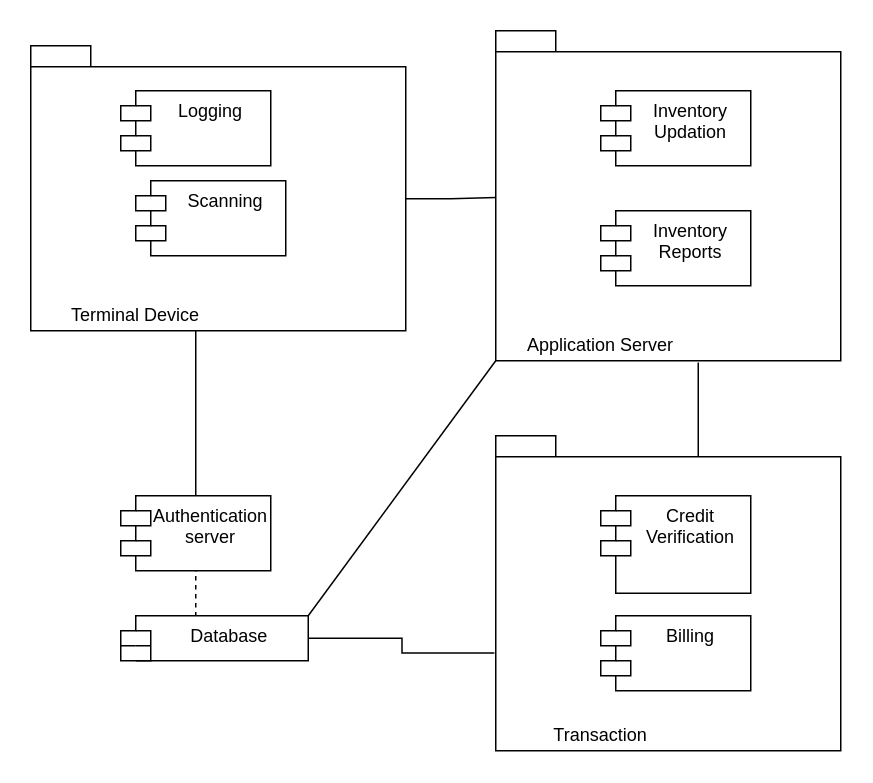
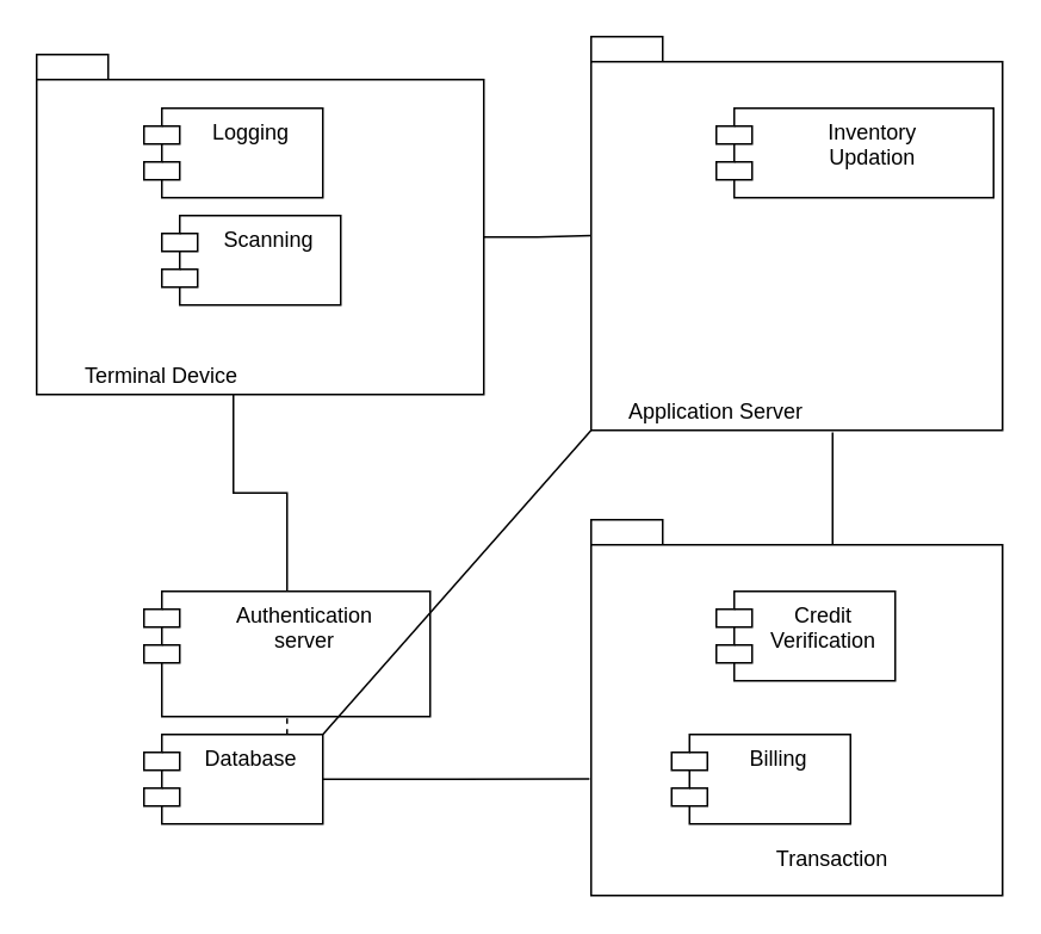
  <mxCell id="0" />
  <mxCell id="1" parent="0" />
  <mxCell id="2" style="edgeStyle=orthogonalEdgeStyle;rounded=0;orthogonalLoop=1;jettySize=auto;html=1;exitX=0;exitY=0;exitDx=250;exitDy=102;exitPerimeter=0;entryX=0;entryY=0.505;entryDx=0;entryDy=0;entryPerimeter=0;endArrow=none;endFill=0;" parent="1" source="3" target="4" edge="1"><mxGeometry relative="1" as="geometry" /></mxCell>
  <mxCell id="3" value="" style="shape=folder;fontStyle=1;spacingTop=10;tabWidth=40;tabHeight=14;tabPosition=left;html=1;" parent="1" vertex="1"><mxGeometry x="20" y="30" width="250" height="190" as="geometry" /></mxCell>
  <mxCell id="4" value="" style="shape=folder;fontStyle=1;spacingTop=10;tabWidth=40;tabHeight=14;tabPosition=left;html=1;" parent="1" vertex="1"><mxGeometry x="330" y="20" width="230" height="220" as="geometry" /></mxCell>
  <mxCell id="5" style="edgeStyle=orthogonalEdgeStyle;rounded=0;orthogonalLoop=1;jettySize=auto;html=1;exitX=0;exitY=0;exitDx=135;exitDy=14;exitPerimeter=0;entryX=0.587;entryY=1.005;entryDx=0;entryDy=0;entryPerimeter=0;endArrow=none;endFill=0;" parent="1" source="6" target="4" edge="1"><mxGeometry relative="1" as="geometry" /></mxCell>
  <mxCell id="6" value="" style="shape=folder;fontStyle=1;spacingTop=10;tabWidth=40;tabHeight=14;tabPosition=left;html=1;" parent="1" vertex="1"><mxGeometry x="330" y="290" width="230" height="210" as="geometry" /></mxCell>
  <mxCell id="7" value="Logging" style="shape=module;align=left;spacingLeft=20;align=center;verticalAlign=top;" parent="1" vertex="1"><mxGeometry x="80" y="60" width="100" height="50" as="geometry" /></mxCell>
  <mxCell id="8" value="Scanning" style="shape=module;align=left;spacingLeft=20;align=center;verticalAlign=top;" parent="1" vertex="1"><mxGeometry x="90" y="120" width="100" height="50" as="geometry" /></mxCell>
  <mxCell id="9" style="edgeStyle=orthogonalEdgeStyle;rounded=0;orthogonalLoop=1;jettySize=auto;html=1;exitX=0.5;exitY=0;exitDx=0;exitDy=0;entryX=0.44;entryY=1;entryDx=0;entryDy=0;entryPerimeter=0;endArrow=none;endFill=0;" parent="1" source="10" target="3" edge="1"><mxGeometry relative="1" as="geometry" /></mxCell>
- <mxCell id="10" value="Authentication&#10;server" style="shape=module;align=left;spacingLeft=20;align=center;verticalAlign=top;" parent="1" vertex="1"><mxGeometry x="80" y="330" width="100" height="50" as="geometry" /></mxCell>
+ <mxCell id="10" value="Authentication&#10;server" style="shape=module;align=left;spacingLeft=20;align=center;verticalAlign=top;" parent="1" vertex="1"><mxGeometry x="80" y="330" width="160" height="70" as="geometry" /></mxCell>
  <mxCell id="11" style="edgeStyle=orthogonalEdgeStyle;rounded=0;orthogonalLoop=1;jettySize=auto;html=1;exitX=0.5;exitY=0;exitDx=0;exitDy=0;entryX=0.5;entryY=1;entryDx=0;entryDy=0;endArrow=none;endFill=0;dashed=1;" parent="1" source="14" target="10" edge="1"><mxGeometry relative="1" as="geometry" /></mxCell>
  <mxCell id="12" style="edgeStyle=orthogonalEdgeStyle;rounded=0;orthogonalLoop=1;jettySize=auto;html=1;exitX=1;exitY=0.5;exitDx=0;exitDy=0;entryX=-0.004;entryY=0.69;entryDx=0;entryDy=0;entryPerimeter=0;endArrow=none;endFill=0;" parent="1" source="14" target="6" edge="1"><mxGeometry relative="1" as="geometry" /></mxCell>
  <mxCell id="13" style="rounded=0;orthogonalLoop=1;jettySize=auto;html=1;exitX=1;exitY=0;exitDx=0;exitDy=0;entryX=0;entryY=0;entryDx=0;entryDy=220;entryPerimeter=0;endArrow=none;endFill=0;" parent="1" source="14" target="4" edge="1"><mxGeometry relative="1" as="geometry" /></mxCell>
- <mxCell id="14" value="Database" style="shape=module;align=left;spacingLeft=20;align=center;verticalAlign=top;" parent="1" vertex="1"><mxGeometry x="80" y="410" width="125" height="30" as="geometry" /></mxCell>
- <mxCell id="15" value="Inventory&#10;Updation" style="shape=module;align=left;spacingLeft=20;align=center;verticalAlign=top;" parent="1" vertex="1"><mxGeometry x="400" y="60" width="100" height="50" as="geometry" /></mxCell>
- <mxCell id="16" value="Inventory&#10;Reports" style="shape=module;align=left;spacingLeft=20;align=center;verticalAlign=top;" parent="1" vertex="1"><mxGeometry x="400" y="140" width="100" height="50" as="geometry" /></mxCell>
- <mxCell id="17" value="Credit &#10;Verification" style="shape=module;align=left;spacingLeft=20;align=center;verticalAlign=top;" parent="1" vertex="1"><mxGeometry x="400" y="330" width="100" height="65" as="geometry" /></mxCell>
- <mxCell id="18" value="Billing" style="shape=module;align=left;spacingLeft=20;align=center;verticalAlign=top;" parent="1" vertex="1"><mxGeometry x="400" y="410" width="100" height="50" as="geometry" /></mxCell>
+ <mxCell id="14" value="Database" style="shape=module;align=left;spacingLeft=20;align=center;verticalAlign=top;" parent="1" vertex="1"><mxGeometry x="80" y="410" width="100" height="50" as="geometry" /></mxCell>
+ <mxCell id="15" value="Inventory&#10;Updation" style="shape=module;align=left;spacingLeft=20;align=center;verticalAlign=top;" parent="1" vertex="1"><mxGeometry x="400" y="60" width="155" height="50" as="geometry" /></mxCell>
+ <mxCell id="17" value="Credit &#10;Verification" style="shape=module;align=left;spacingLeft=20;align=center;verticalAlign=top;" parent="1" vertex="1"><mxGeometry x="400" y="330" width="100" height="50" as="geometry" /></mxCell>
+ <mxCell id="18" value="Billing" style="shape=module;align=left;spacingLeft=20;align=center;verticalAlign=top;" parent="1" vertex="1"><mxGeometry x="375" y="410" width="100" height="50" as="geometry" /></mxCell>
  <mxCell id="19" value="Terminal Device" style="text;html=1;strokeColor=none;fillColor=none;align=center;verticalAlign=middle;whiteSpace=wrap;rounded=0;" parent="1" vertex="1"><mxGeometry x="20" y="200" width="140" height="20" as="geometry" /></mxCell>
  <mxCell id="20" value="Application Server" style="text;html=1;strokeColor=none;fillColor=none;align=center;verticalAlign=middle;whiteSpace=wrap;rounded=0;" parent="1" vertex="1"><mxGeometry x="330" y="220" width="140" height="20" as="geometry" /></mxCell>
- <mxCell id="21" value="Transaction" style="text;html=1;strokeColor=none;fillColor=none;align=center;verticalAlign=middle;whiteSpace=wrap;rounded=0;" parent="1" vertex="1"><mxGeometry x="330" y="480" width="140" height="20" as="geometry" /></mxCell>
+ <mxCell id="21" value="Transaction" style="text;html=1;strokeColor=none;fillColor=none;align=center;verticalAlign=middle;whiteSpace=wrap;rounded=0;" parent="1" vertex="1"><mxGeometry x="395" y="470" width="140" height="20" as="geometry" /></mxCell>
